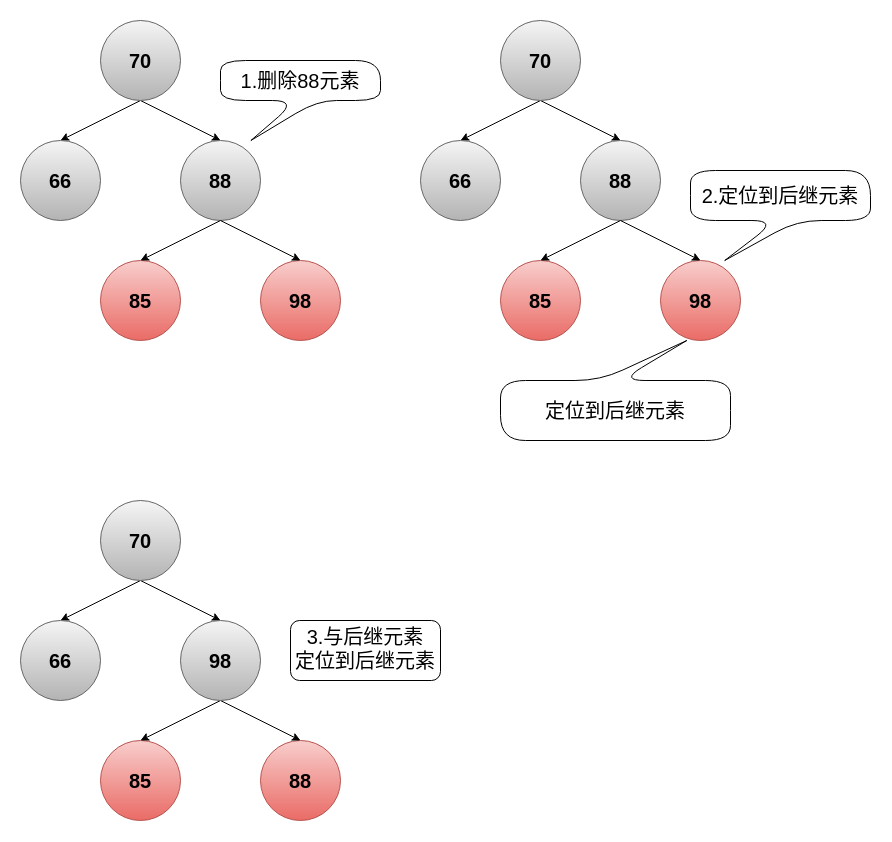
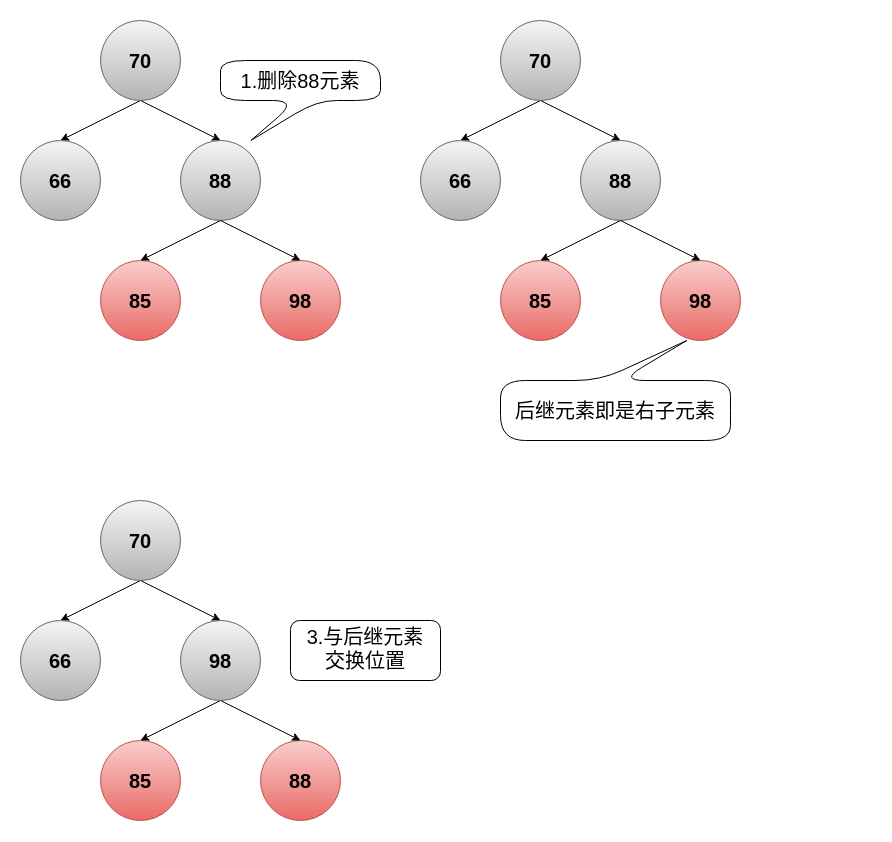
  <mxCell id="0" />
  <mxCell id="1" parent="0" />
  <mxCell id="2" style="rounded=0;orthogonalLoop=1;jettySize=auto;html=1;exitX=0.5;exitY=1;exitDx=0;exitDy=0;entryX=0.5;entryY=0;entryDx=0;entryDy=0;fontSize=20;" edge="1" parent="1" source="4" target="5"><mxGeometry relative="1" as="geometry" /></mxCell>
  <mxCell id="3" style="edgeStyle=none;rounded=0;orthogonalLoop=1;jettySize=auto;html=1;exitX=0.5;exitY=1;exitDx=0;exitDy=0;entryX=0.5;entryY=0;entryDx=0;entryDy=0;fontSize=20;" edge="1" parent="1" source="4" target="6"><mxGeometry relative="1" as="geometry" /></mxCell>
  <mxCell id="4" value="&lt;b style=&quot;font-size: 20px;&quot;&gt;70&lt;/b&gt;" style="ellipse;whiteSpace=wrap;html=1;aspect=fixed;fontSize=20;fillColor=#f5f5f5;gradientColor=#b3b3b3;strokeColor=#666666;" vertex="1" parent="1"><mxGeometry x="100" y="20" width="80" height="80" as="geometry" /></mxCell>
  <mxCell id="5" value="&lt;b style=&quot;font-size: 20px;&quot;&gt;66&lt;/b&gt;" style="ellipse;whiteSpace=wrap;html=1;aspect=fixed;fontSize=20;fillColor=#f5f5f5;strokeColor=#666666;gradientColor=#b3b3b3;" vertex="1" parent="1"><mxGeometry x="20" y="140" width="80" height="80" as="geometry" /></mxCell>
  <mxCell id="6" value="&lt;b style=&quot;font-size: 20px;&quot;&gt;88&lt;/b&gt;" style="ellipse;whiteSpace=wrap;html=1;aspect=fixed;fontSize=20;fillColor=#f5f5f5;gradientColor=#b3b3b3;strokeColor=#666666;" vertex="1" parent="1"><mxGeometry x="180" y="140" width="80" height="80" as="geometry" /></mxCell>
  <mxCell id="7" value="&lt;b style=&quot;font-size: 20px;&quot;&gt;85&lt;/b&gt;" style="ellipse;whiteSpace=wrap;html=1;aspect=fixed;fontSize=20;fillColor=#f8cecc;gradientColor=#ea6b66;strokeColor=#b85450;" vertex="1" parent="1"><mxGeometry x="100" y="260" width="80" height="80" as="geometry" /></mxCell>
  <mxCell id="8" value="&lt;b style=&quot;font-size: 20px;&quot;&gt;98&lt;/b&gt;" style="ellipse;whiteSpace=wrap;html=1;aspect=fixed;fontSize=20;fillColor=#f8cecc;gradientColor=#ea6b66;strokeColor=#b85450;" vertex="1" parent="1"><mxGeometry x="260" y="260" width="80" height="80" as="geometry" /></mxCell>
  <mxCell id="9" style="rounded=0;orthogonalLoop=1;jettySize=auto;html=1;exitX=0.5;exitY=1;exitDx=0;exitDy=0;entryX=0.5;entryY=0;entryDx=0;entryDy=0;fontSize=20;" edge="1" parent="1" source="6" target="7"><mxGeometry relative="1" as="geometry"><mxPoint x="150" y="110" as="sourcePoint" /><mxPoint x="30" y="150" as="targetPoint" /></mxGeometry></mxCell>
  <mxCell id="10" style="rounded=0;orthogonalLoop=1;jettySize=auto;html=1;entryX=0.5;entryY=0;entryDx=0;entryDy=0;fontSize=20;exitX=0.5;exitY=1;exitDx=0;exitDy=0;" edge="1" parent="1" source="6" target="8"><mxGeometry relative="1" as="geometry"><mxPoint x="260" y="220" as="sourcePoint" /><mxPoint x="150" y="270" as="targetPoint" /></mxGeometry></mxCell>
  <mxCell id="11" value="1.删除88元素" style="shape=callout;whiteSpace=wrap;html=1;perimeter=calloutPerimeter;fontSize=20;rounded=1;arcSize=50;position2=0.19;size=40;position=0.48;direction=east;" vertex="1" parent="1"><mxGeometry x="220" y="60" width="160" height="80" as="geometry" /></mxCell>
  <mxCell id="12" style="rounded=0;orthogonalLoop=1;jettySize=auto;html=1;exitX=0.5;exitY=1;exitDx=0;exitDy=0;entryX=0.5;entryY=0;entryDx=0;entryDy=0;fontSize=20;" edge="1" parent="1" source="14" target="15"><mxGeometry relative="1" as="geometry" /></mxCell>
  <mxCell id="13" style="edgeStyle=none;rounded=0;orthogonalLoop=1;jettySize=auto;html=1;exitX=0.5;exitY=1;exitDx=0;exitDy=0;entryX=0.5;entryY=0;entryDx=0;entryDy=0;fontSize=20;" edge="1" parent="1" source="14" target="16"><mxGeometry relative="1" as="geometry" /></mxCell>
  <mxCell id="14" value="&lt;b style=&quot;font-size: 20px;&quot;&gt;70&lt;/b&gt;" style="ellipse;whiteSpace=wrap;html=1;aspect=fixed;fontSize=20;fillColor=#f5f5f5;gradientColor=#b3b3b3;strokeColor=#666666;" vertex="1" parent="1"><mxGeometry x="500" y="20" width="80" height="80" as="geometry" /></mxCell>
  <mxCell id="15" value="&lt;b style=&quot;font-size: 20px;&quot;&gt;66&lt;/b&gt;" style="ellipse;whiteSpace=wrap;html=1;aspect=fixed;fontSize=20;fillColor=#f5f5f5;strokeColor=#666666;gradientColor=#b3b3b3;" vertex="1" parent="1"><mxGeometry x="420" y="140" width="80" height="80" as="geometry" /></mxCell>
  <mxCell id="16" value="&lt;b style=&quot;font-size: 20px;&quot;&gt;88&lt;/b&gt;" style="ellipse;whiteSpace=wrap;html=1;aspect=fixed;fontSize=20;fillColor=#f5f5f5;gradientColor=#b3b3b3;strokeColor=#666666;" vertex="1" parent="1"><mxGeometry x="580" y="140" width="80" height="80" as="geometry" /></mxCell>
  <mxCell id="17" value="&lt;b style=&quot;font-size: 20px;&quot;&gt;85&lt;/b&gt;" style="ellipse;whiteSpace=wrap;html=1;aspect=fixed;fontSize=20;fillColor=#f8cecc;gradientColor=#ea6b66;strokeColor=#b85450;" vertex="1" parent="1"><mxGeometry x="500" y="260" width="80" height="80" as="geometry" /></mxCell>
  <mxCell id="18" value="&lt;b style=&quot;font-size: 20px;&quot;&gt;98&lt;/b&gt;" style="ellipse;whiteSpace=wrap;html=1;aspect=fixed;fontSize=20;fillColor=#f8cecc;gradientColor=#ea6b66;strokeColor=#b85450;" vertex="1" parent="1"><mxGeometry x="660" y="260" width="80" height="80" as="geometry" /></mxCell>
  <mxCell id="19" style="rounded=0;orthogonalLoop=1;jettySize=auto;html=1;exitX=0.5;exitY=1;exitDx=0;exitDy=0;entryX=0.5;entryY=0;entryDx=0;entryDy=0;fontSize=20;" edge="1" parent="1" source="16" target="17"><mxGeometry relative="1" as="geometry"><mxPoint x="550" y="110" as="sourcePoint" /><mxPoint x="430" y="150" as="targetPoint" /></mxGeometry></mxCell>
  <mxCell id="20" style="rounded=0;orthogonalLoop=1;jettySize=auto;html=1;entryX=0.5;entryY=0;entryDx=0;entryDy=0;fontSize=20;exitX=0.5;exitY=1;exitDx=0;exitDy=0;" edge="1" parent="1" source="16" target="18"><mxGeometry relative="1" as="geometry"><mxPoint x="660" y="220" as="sourcePoint" /><mxPoint x="550" y="270" as="targetPoint" /></mxGeometry></mxCell>
- <mxCell id="21" value="2.定位到后继元素" style="shape=callout;whiteSpace=wrap;html=1;perimeter=calloutPerimeter;fontSize=20;rounded=1;arcSize=50;position2=0.19;size=40;position=0.48;direction=east;" vertex="1" parent="1"><mxGeometry x="690" y="170" width="180" height="90" as="geometry" /></mxCell>
- <mxCell id="22" value="定位到后继元素" style="shape=callout;whiteSpace=wrap;html=1;perimeter=calloutPerimeter;fontSize=20;rounded=1;arcSize=50;position2=0.19;size=40;position=0.48;direction=west;" vertex="1" parent="1"><mxGeometry x="500" y="340" width="230" height="100" as="geometry" /></mxCell>
+ <mxCell id="22" value="后继元素即是右子元素" style="shape=callout;whiteSpace=wrap;html=1;perimeter=calloutPerimeter;fontSize=20;rounded=1;arcSize=50;position2=0.19;size=40;position=0.48;direction=west;" vertex="1" parent="1"><mxGeometry x="500" y="340" width="230" height="100" as="geometry" /></mxCell>
  <mxCell id="23" style="rounded=0;orthogonalLoop=1;jettySize=auto;html=1;exitX=0.5;exitY=1;exitDx=0;exitDy=0;entryX=0.5;entryY=0;entryDx=0;entryDy=0;fontSize=20;" edge="1" parent="1" source="25" target="26"><mxGeometry relative="1" as="geometry" /></mxCell>
  <mxCell id="24" style="rounded=0;orthogonalLoop=1;jettySize=auto;html=1;exitX=0.5;exitY=1;exitDx=0;exitDy=0;entryX=0.5;entryY=0;entryDx=0;entryDy=0;fontSize=20;" edge="1" parent="1" source="25" target="31"><mxGeometry relative="1" as="geometry" /></mxCell>
  <mxCell id="25" value="&lt;b style=&quot;font-size: 20px;&quot;&gt;70&lt;/b&gt;" style="ellipse;whiteSpace=wrap;html=1;aspect=fixed;fontSize=20;fillColor=#f5f5f5;gradientColor=#b3b3b3;strokeColor=#666666;" vertex="1" parent="1"><mxGeometry x="100" y="500" width="80" height="80" as="geometry" /></mxCell>
  <mxCell id="26" value="&lt;b style=&quot;font-size: 20px;&quot;&gt;66&lt;/b&gt;" style="ellipse;whiteSpace=wrap;html=1;aspect=fixed;fontSize=20;fillColor=#f5f5f5;strokeColor=#666666;gradientColor=#b3b3b3;" vertex="1" parent="1"><mxGeometry x="20" y="620" width="80" height="80" as="geometry" /></mxCell>
  <mxCell id="27" value="&lt;b style=&quot;font-size: 20px;&quot;&gt;88&lt;/b&gt;" style="ellipse;whiteSpace=wrap;html=1;aspect=fixed;fontSize=20;fillColor=#f8cecc;gradientColor=#ea6b66;strokeColor=#b85450;" vertex="1" parent="1"><mxGeometry x="260" y="740" width="80" height="80" as="geometry" /></mxCell>
  <mxCell id="28" value="&lt;b style=&quot;font-size: 20px;&quot;&gt;85&lt;/b&gt;" style="ellipse;whiteSpace=wrap;html=1;aspect=fixed;fontSize=20;fillColor=#f8cecc;gradientColor=#ea6b66;strokeColor=#b85450;" vertex="1" parent="1"><mxGeometry x="100" y="740" width="80" height="80" as="geometry" /></mxCell>
  <mxCell id="29" style="edgeStyle=none;rounded=0;orthogonalLoop=1;jettySize=auto;html=1;exitX=0.5;exitY=1;exitDx=0;exitDy=0;entryX=0.5;entryY=0;entryDx=0;entryDy=0;fontSize=20;" edge="1" parent="1" source="31" target="28"><mxGeometry relative="1" as="geometry" /></mxCell>
  <mxCell id="30" style="edgeStyle=none;rounded=0;orthogonalLoop=1;jettySize=auto;html=1;exitX=0.5;exitY=1;exitDx=0;exitDy=0;entryX=0.5;entryY=0;entryDx=0;entryDy=0;fontSize=20;" edge="1" parent="1" source="31" target="27"><mxGeometry relative="1" as="geometry" /></mxCell>
  <mxCell id="31" value="&lt;b style=&quot;font-size: 20px;&quot;&gt;98&lt;/b&gt;" style="ellipse;whiteSpace=wrap;html=1;aspect=fixed;fontSize=20;fillColor=#f5f5f5;gradientColor=#b3b3b3;strokeColor=#666666;" vertex="1" parent="1"><mxGeometry x="180" y="620" width="80" height="80" as="geometry" /></mxCell>
- <mxCell id="32" value="3.与后继元素&lt;br&gt;定位到后继元素" style="rounded=1;whiteSpace=wrap;html=1;fontSize=20;fillStyle=auto;spacing=2;spacingTop=0;spacingBottom=4;" vertex="1" parent="1"><mxGeometry x="290" y="620" width="150" height="60" as="geometry" /></mxCell>
+ <mxCell id="32" value="3.与后继元素&lt;br&gt;交换位置" style="rounded=1;whiteSpace=wrap;html=1;fontSize=20;fillStyle=auto;spacing=2;spacingTop=0;spacingBottom=4;" vertex="1" parent="1"><mxGeometry x="290" y="620" width="150" height="60" as="geometry" /></mxCell>
